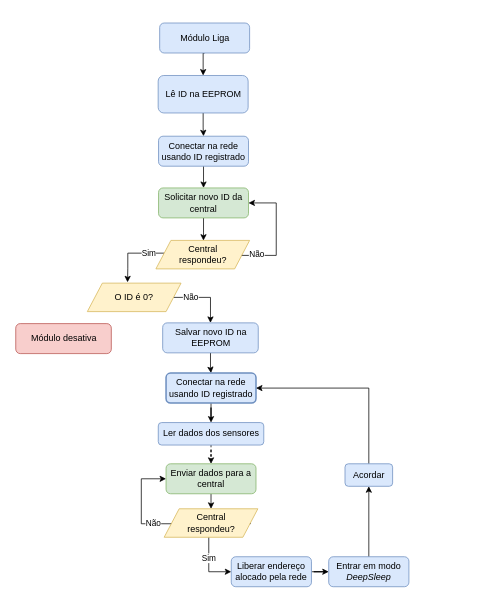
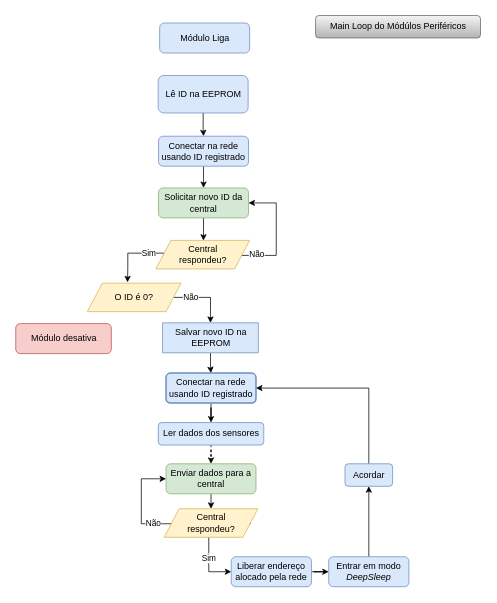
  <mxCell id="0" />
  <mxCell id="1" parent="0" />
- <mxCell id="2" style="edgeStyle=orthogonalEdgeStyle;rounded=0;orthogonalLoop=1;jettySize=auto;html=1;exitX=0.5;exitY=1;exitDx=0;exitDy=0;entryX=0.5;entryY=0;entryDx=0;entryDy=0;" parent="1" source="3" target="5" edge="1"><mxGeometry relative="1" as="geometry"><Array as="points"><mxPoint x="271" y="70" /><mxPoint x="271" y="100" /></Array></mxGeometry></mxCell>
  <mxCell id="3" value="Módulo Liga" style="rounded=1;whiteSpace=wrap;html=1;fontSize=12;glass=0;strokeWidth=1;shadow=0;fillColor=#dae8fc;strokeColor=#6c8ebf;" parent="1" vertex="1"><mxGeometry x="212.5" y="30" width="120" height="40" as="geometry" /></mxCell>
  <mxCell id="4" style="edgeStyle=orthogonalEdgeStyle;rounded=0;orthogonalLoop=1;jettySize=auto;html=1;entryX=0.5;entryY=0;entryDx=0;entryDy=0;" parent="1" source="5" target="13" edge="1"><mxGeometry relative="1" as="geometry"><mxPoint x="265.5" y="180" as="targetPoint" /></mxGeometry></mxCell>
  <mxCell id="5" value="Lê ID na EEPROM" style="rounded=1;whiteSpace=wrap;html=1;fontSize=12;glass=0;strokeWidth=1;shadow=0;fillColor=#dae8fc;strokeColor=#6c8ebf;" parent="1" vertex="1"><mxGeometry x="210.5" y="100" width="120" height="50" as="geometry" /></mxCell>
  <mxCell id="6" style="edgeStyle=orthogonalEdgeStyle;rounded=0;orthogonalLoop=1;jettySize=auto;html=1;" edge="1" parent="1" source="7"><mxGeometry relative="1" as="geometry"><mxPoint x="270.89" y="320.301" as="targetPoint" /></mxGeometry></mxCell>
  <mxCell id="7" value="Solicitar novo ID da central" style="rounded=1;whiteSpace=wrap;html=1;fontSize=12;glass=0;strokeWidth=1;shadow=0;fillColor=#d5e8d4;strokeColor=#82b366;" parent="1" vertex="1"><mxGeometry x="211" y="250" width="120" height="40" as="geometry" /></mxCell>
+ <mxCell id="8" value="Main Loop do Módúlos Periféricos" style="rounded=1;whiteSpace=wrap;html=1;fillColor=#f5f5f5;gradientColor=#b3b3b3;strokeColor=#666666;" parent="1" vertex="1"><mxGeometry x="420.5" y="20" width="220" height="30" as="geometry" /></mxCell>
  <mxCell id="9" value="Não" style="edgeStyle=orthogonalEdgeStyle;rounded=0;orthogonalLoop=1;jettySize=auto;html=1;exitX=1;exitY=0.5;exitDx=0;exitDy=0;entryX=1;entryY=0.5;entryDx=0;entryDy=0;" parent="1" source="11" target="7" edge="1"><mxGeometry x="-0.721" y="1" relative="1" as="geometry"><Array as="points"><mxPoint x="321" y="340" /><mxPoint x="368" y="340" /><mxPoint x="368" y="270" /></Array><mxPoint x="1" as="offset" /></mxGeometry></mxCell>
  <mxCell id="10" value="Sim" style="edgeStyle=orthogonalEdgeStyle;rounded=0;orthogonalLoop=1;jettySize=auto;html=1;entryX=0.429;entryY=-0.03;entryDx=0;entryDy=0;entryPerimeter=0;" edge="1" parent="1" source="11" target="17"><mxGeometry x="-0.509" relative="1" as="geometry"><Array as="points"><mxPoint x="170" y="337" /><mxPoint x="170" y="357" /><mxPoint x="170" y="357" /></Array><mxPoint as="offset" /></mxGeometry></mxCell>
  <mxCell id="11" value="&lt;div&gt;Central &lt;br&gt;&lt;/div&gt;&lt;div&gt;respondeu?&lt;/div&gt;" style="shape=parallelogram;perimeter=parallelogramPerimeter;whiteSpace=wrap;html=1;fixedSize=1;fillColor=#fff2cc;strokeColor=#d6b656;" parent="1" vertex="1"><mxGeometry x="207.5" y="320" width="125" height="38" as="geometry" /></mxCell>
  <mxCell id="12" style="edgeStyle=orthogonalEdgeStyle;rounded=0;orthogonalLoop=1;jettySize=auto;html=1;exitX=0.5;exitY=1;exitDx=0;exitDy=0;entryX=0.5;entryY=0;entryDx=0;entryDy=0;" edge="1" parent="1" source="13" target="7"><mxGeometry relative="1" as="geometry"><Array as="points"><mxPoint x="271" y="250" /></Array></mxGeometry></mxCell>
  <mxCell id="13" value="Conectar na rede usando ID registrado" style="rounded=1;whiteSpace=wrap;html=1;fontSize=12;glass=0;strokeWidth=1;shadow=0;fillColor=#dae8fc;strokeColor=#6c8ebf;" parent="1" vertex="1"><mxGeometry x="211" y="181" width="120" height="40" as="geometry" /></mxCell>
  <mxCell id="14" style="edgeStyle=orthogonalEdgeStyle;rounded=0;orthogonalLoop=1;jettySize=auto;html=1;entryX=0.5;entryY=0;entryDx=0;entryDy=0;" edge="1" parent="1" source="15" target="20"><mxGeometry relative="1" as="geometry" /></mxCell>
- <mxCell id="15" value="Salvar novo ID na EEPROM" style="rounded=1;whiteSpace=wrap;html=1;fontSize=12;glass=0;strokeWidth=1;shadow=0;fillColor=#dae8fc;strokeColor=#6c8ebf;" parent="1" vertex="1"><mxGeometry x="216.51" y="430" width="127.5" height="40" as="geometry" /></mxCell>
+ <mxCell id="15" value="Salvar novo ID na EEPROM" style="whiteSpace=wrap;html=1;fontSize=12;glass=0;strokeWidth=1;shadow=0;fillColor=#dae8fc;strokeColor=#6c8ebf;rounded=0;" parent="1" vertex="1"><mxGeometry x="216.51" y="430" width="127.5" height="40" as="geometry" /></mxCell>
  <mxCell id="16" value="Não" style="edgeStyle=orthogonalEdgeStyle;rounded=0;orthogonalLoop=1;jettySize=auto;html=1;exitX=1;exitY=0.5;exitDx=0;exitDy=0;entryX=0.5;entryY=0;entryDx=0;entryDy=0;" parent="1" source="17" target="15" edge="1"><mxGeometry x="-0.439" relative="1" as="geometry"><Array as="points"><mxPoint x="280" y="396" /><mxPoint x="280" y="430" /></Array><mxPoint as="offset" /></mxGeometry></mxCell>
  <mxCell id="17" value="O ID é 0?" style="shape=parallelogram;perimeter=parallelogramPerimeter;whiteSpace=wrap;html=1;fixedSize=1;fillColor=#fff2cc;strokeColor=#d6b656;" parent="1" vertex="1"><mxGeometry x="116.01" y="377" width="125" height="38" as="geometry" /></mxCell>
  <mxCell id="18" value="Módulo desativa" style="rounded=1;whiteSpace=wrap;html=1;fontSize=12;glass=0;strokeWidth=1;shadow=0;fillColor=#f8cecc;strokeColor=#b85450;" parent="1" vertex="1"><mxGeometry x="20.51" y="431" width="127.5" height="40" as="geometry" /></mxCell>
  <mxCell id="19" style="edgeStyle=orthogonalEdgeStyle;rounded=0;orthogonalLoop=1;jettySize=auto;html=1;entryX=0.5;entryY=0;entryDx=0;entryDy=0;" parent="1" source="20" target="22" edge="1"><mxGeometry relative="1" as="geometry"><mxPoint x="281" y="568" as="targetPoint" /></mxGeometry></mxCell>
  <mxCell id="20" value="Conectar na rede usando ID registrado" style="rounded=1;whiteSpace=wrap;html=1;fontSize=12;glass=0;strokeWidth=2;shadow=0;fillColor=#dae8fc;strokeColor=#6c8ebf;" parent="1" vertex="1"><mxGeometry x="221" y="497" width="120" height="40" as="geometry" /></mxCell>
  <mxCell id="21" style="edgeStyle=orthogonalEdgeStyle;rounded=0;orthogonalLoop=1;jettySize=auto;html=1;entryX=0.5;entryY=0;entryDx=0;entryDy=0;dashed=1;" parent="1" source="22" target="24" edge="1"><mxGeometry relative="1" as="geometry" /></mxCell>
  <mxCell id="22" value="Ler dados dos sensores" style="rounded=1;whiteSpace=wrap;html=1;fontSize=12;glass=0;strokeWidth=1;shadow=0;fillColor=#dae8fc;strokeColor=#6c8ebf;" parent="1" vertex="1"><mxGeometry x="210.63" y="563" width="140.75" height="30" as="geometry" /></mxCell>
  <mxCell id="23" style="edgeStyle=orthogonalEdgeStyle;rounded=0;orthogonalLoop=1;jettySize=auto;html=1;exitX=0.5;exitY=1;exitDx=0;exitDy=0;entryX=0.5;entryY=0;entryDx=0;entryDy=0;" parent="1" source="24" target="27" edge="1"><mxGeometry relative="1" as="geometry" /></mxCell>
  <mxCell id="24" value="Enviar dados para a central" style="rounded=1;whiteSpace=wrap;html=1;fontSize=12;glass=0;strokeWidth=1;shadow=0;fillColor=#d5e8d4;strokeColor=#82b366;" parent="1" vertex="1"><mxGeometry x="221.01" y="618" width="120" height="40" as="geometry" /></mxCell>
  <mxCell id="25" value="Não" style="edgeStyle=orthogonalEdgeStyle;rounded=0;orthogonalLoop=1;jettySize=auto;html=1;exitX=1;exitY=0.5;exitDx=0;exitDy=0;entryX=0;entryY=0.5;entryDx=0;entryDy=0;" parent="1" source="27" target="24" edge="1"><mxGeometry x="0.09" relative="1" as="geometry"><Array as="points"><mxPoint x="334" y="698" /><mxPoint x="188" y="698" /><mxPoint x="188" y="638" /></Array><mxPoint as="offset" /></mxGeometry></mxCell>
  <mxCell id="26" value="Sim" style="edgeStyle=orthogonalEdgeStyle;rounded=0;orthogonalLoop=1;jettySize=auto;html=1;entryX=0;entryY=0.5;entryDx=0;entryDy=0;" parent="1" source="27" edge="1" target="29"><mxGeometry x="-0.262" relative="1" as="geometry"><mxPoint x="281" y="748" as="targetPoint" /><mxPoint as="offset" /><Array as="points"><mxPoint x="278" y="762" /></Array></mxGeometry></mxCell>
  <mxCell id="27" value="&lt;div&gt;Central &lt;br&gt;&lt;/div&gt;&lt;div&gt;respondeu?&lt;/div&gt;" style="shape=parallelogram;perimeter=parallelogramPerimeter;whiteSpace=wrap;html=1;fixedSize=1;fillColor=#fff2cc;strokeColor=#d6b656;" parent="1" vertex="1"><mxGeometry x="218.5" y="678" width="125" height="38" as="geometry" /></mxCell>
  <mxCell id="28" style="edgeStyle=orthogonalEdgeStyle;rounded=0;orthogonalLoop=1;jettySize=auto;html=1;entryX=0;entryY=0.5;entryDx=0;entryDy=0;" parent="1" source="29" target="31" edge="1"><mxGeometry relative="1" as="geometry"><mxPoint x="408" y="748" as="targetPoint" /></mxGeometry></mxCell>
  <mxCell id="29" value="Liberar endereço alocado pela rede" style="rounded=1;whiteSpace=wrap;html=1;fontSize=12;glass=0;strokeWidth=1;shadow=0;fillColor=#dae8fc;strokeColor=#6c8ebf;" parent="1" vertex="1"><mxGeometry x="308" y="742" width="107" height="40" as="geometry" /></mxCell>
  <mxCell id="30" style="edgeStyle=orthogonalEdgeStyle;rounded=0;orthogonalLoop=1;jettySize=auto;html=1;entryX=0.5;entryY=1;entryDx=0;entryDy=0;" parent="1" source="31" target="33" edge="1"><mxGeometry relative="1" as="geometry" /></mxCell>
  <mxCell id="31" value="&lt;div&gt;Entrar em modo &lt;br&gt;&lt;/div&gt;&lt;div&gt;&lt;i&gt;DeepSleep&lt;/i&gt;&lt;br&gt;&lt;/div&gt;" style="rounded=1;whiteSpace=wrap;html=1;fontSize=12;glass=0;strokeWidth=1;shadow=0;fillColor=#dae8fc;strokeColor=#6c8ebf;" parent="1" vertex="1"><mxGeometry x="438" y="742" width="107" height="40" as="geometry" /></mxCell>
  <mxCell id="32" style="edgeStyle=orthogonalEdgeStyle;rounded=0;orthogonalLoop=1;jettySize=auto;html=1;exitX=0.5;exitY=0;exitDx=0;exitDy=0;endArrow=classic;endFill=1;entryX=1;entryY=0.5;entryDx=0;entryDy=0;" parent="1" source="33" edge="1" target="20"><mxGeometry relative="1" as="geometry"><mxPoint x="424.075" y="498.08" as="targetPoint" /></mxGeometry></mxCell>
  <mxCell id="33" value="Acordar" style="rounded=1;whiteSpace=wrap;html=1;fontSize=12;glass=0;strokeWidth=1;shadow=0;fillColor=#dae8fc;strokeColor=#6c8ebf;" parent="1" vertex="1"><mxGeometry x="459.75" y="618" width="63.5" height="30" as="geometry" /></mxCell>
